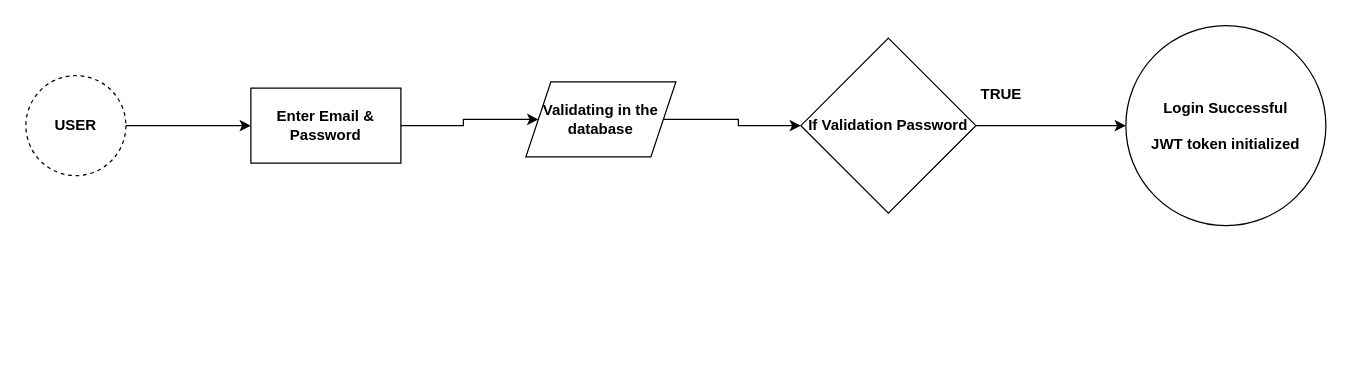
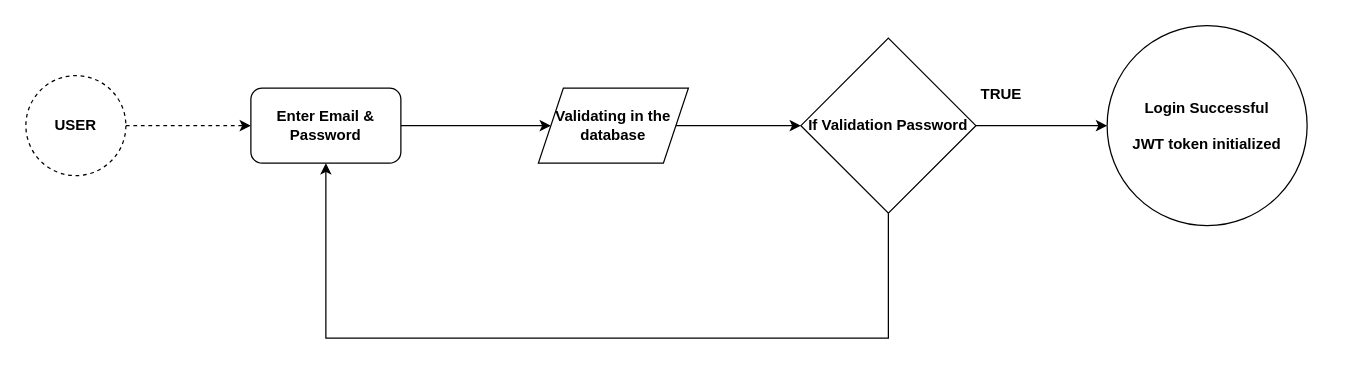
  <mxCell id="0" />
  <mxCell id="1" parent="0" />
- <mxCell id="2" value="" style="edgeStyle=orthogonalEdgeStyle;rounded=0;orthogonalLoop=1;jettySize=auto;html=1;" edge="1" parent="1" source="3" target="5"><mxGeometry relative="1" as="geometry" /></mxCell>
+ <mxCell id="2" value="" style="edgeStyle=orthogonalEdgeStyle;rounded=0;orthogonalLoop=1;jettySize=auto;html=1;dashed=1;" edge="1" parent="1" source="3" target="5"><mxGeometry relative="1" as="geometry" /></mxCell>
  <mxCell id="3" value="&lt;b&gt;USER&lt;/b&gt;" style="ellipse;whiteSpace=wrap;html=1;aspect=fixed;dashed=1;" vertex="1" parent="1"><mxGeometry x="20" y="60" width="80" height="80" as="geometry" /></mxCell>
  <mxCell id="4" value="" style="edgeStyle=orthogonalEdgeStyle;rounded=0;orthogonalLoop=1;jettySize=auto;html=1;" edge="1" parent="1" source="5" target="7"><mxGeometry relative="1" as="geometry" /></mxCell>
- <mxCell id="5" value="&lt;b&gt;Enter Email &amp;amp; Password&lt;/b&gt;" style="rounded=0;whiteSpace=wrap;html=1;" vertex="1" parent="1"><mxGeometry x="200" y="70" width="120" height="60" as="geometry" /></mxCell>
+ <mxCell id="5" value="&lt;b&gt;Enter Email &amp;amp; Password&lt;/b&gt;" style="whiteSpace=wrap;html=1;rounded=1;" vertex="1" parent="1"><mxGeometry x="200" y="70" width="120" height="60" as="geometry" /></mxCell>
  <mxCell id="6" value="" style="edgeStyle=orthogonalEdgeStyle;rounded=0;orthogonalLoop=1;jettySize=auto;html=1;" edge="1" parent="1" source="7" target="10"><mxGeometry relative="1" as="geometry" /></mxCell>
- <mxCell id="7" value="&lt;b&gt;Validating in the database&lt;/b&gt;" style="shape=parallelogram;perimeter=parallelogramPerimeter;whiteSpace=wrap;html=1;fixedSize=1;" vertex="1" parent="1"><mxGeometry x="420" y="65" width="120" height="60" as="geometry" /></mxCell>
+ <mxCell id="7" value="&lt;b&gt;Validating in the database&lt;/b&gt;" style="shape=parallelogram;perimeter=parallelogramPerimeter;whiteSpace=wrap;html=1;fixedSize=1;" vertex="1" parent="1"><mxGeometry x="430" y="70" width="120" height="60" as="geometry" /></mxCell>
  <mxCell id="8" value="" style="edgeStyle=orthogonalEdgeStyle;rounded=0;orthogonalLoop=1;jettySize=auto;html=1;" edge="1" parent="1" source="10" target="11"><mxGeometry relative="1" as="geometry" /></mxCell>
+ <mxCell id="9" style="edgeStyle=orthogonalEdgeStyle;rounded=0;orthogonalLoop=1;jettySize=auto;html=1;entryX=0.5;entryY=1;entryDx=0;entryDy=0;" edge="1" parent="1" source="10" target="5"><mxGeometry relative="1" as="geometry"><Array as="points"><mxPoint x="710" y="270" /><mxPoint x="260" y="270" /></Array></mxGeometry></mxCell>
  <mxCell id="10" value="&lt;b&gt;If Validation Password&lt;/b&gt;" style="rhombus;whiteSpace=wrap;html=1;" vertex="1" parent="1"><mxGeometry x="640" y="30" width="140" height="140" as="geometry" /></mxCell>
- <mxCell id="11" value="&lt;b&gt;Login Successful&lt;br&gt;&lt;br&gt;JWT token initialized&lt;br&gt;&lt;/b&gt;" style="ellipse;whiteSpace=wrap;html=1;aspect=fixed;" vertex="1" parent="1"><mxGeometry x="900" y="20" width="160" height="160" as="geometry" /></mxCell>
+ <mxCell id="11" value="&lt;b&gt;Login Successful&lt;br&gt;&lt;br&gt;JWT token initialized&lt;br&gt;&lt;/b&gt;" style="ellipse;whiteSpace=wrap;html=1;aspect=fixed;" vertex="1" parent="1"><mxGeometry x="885" y="20" width="160" height="160" as="geometry" /></mxCell>
  <mxCell id="12" value="&lt;b&gt;TRUE&lt;/b&gt;" style="text;html=1;align=center;verticalAlign=middle;resizable=0;points=[];autosize=1;strokeColor=none;fillColor=none;" vertex="1" parent="1"><mxGeometry x="770" y="60" width="60" height="30" as="geometry" /></mxCell>
